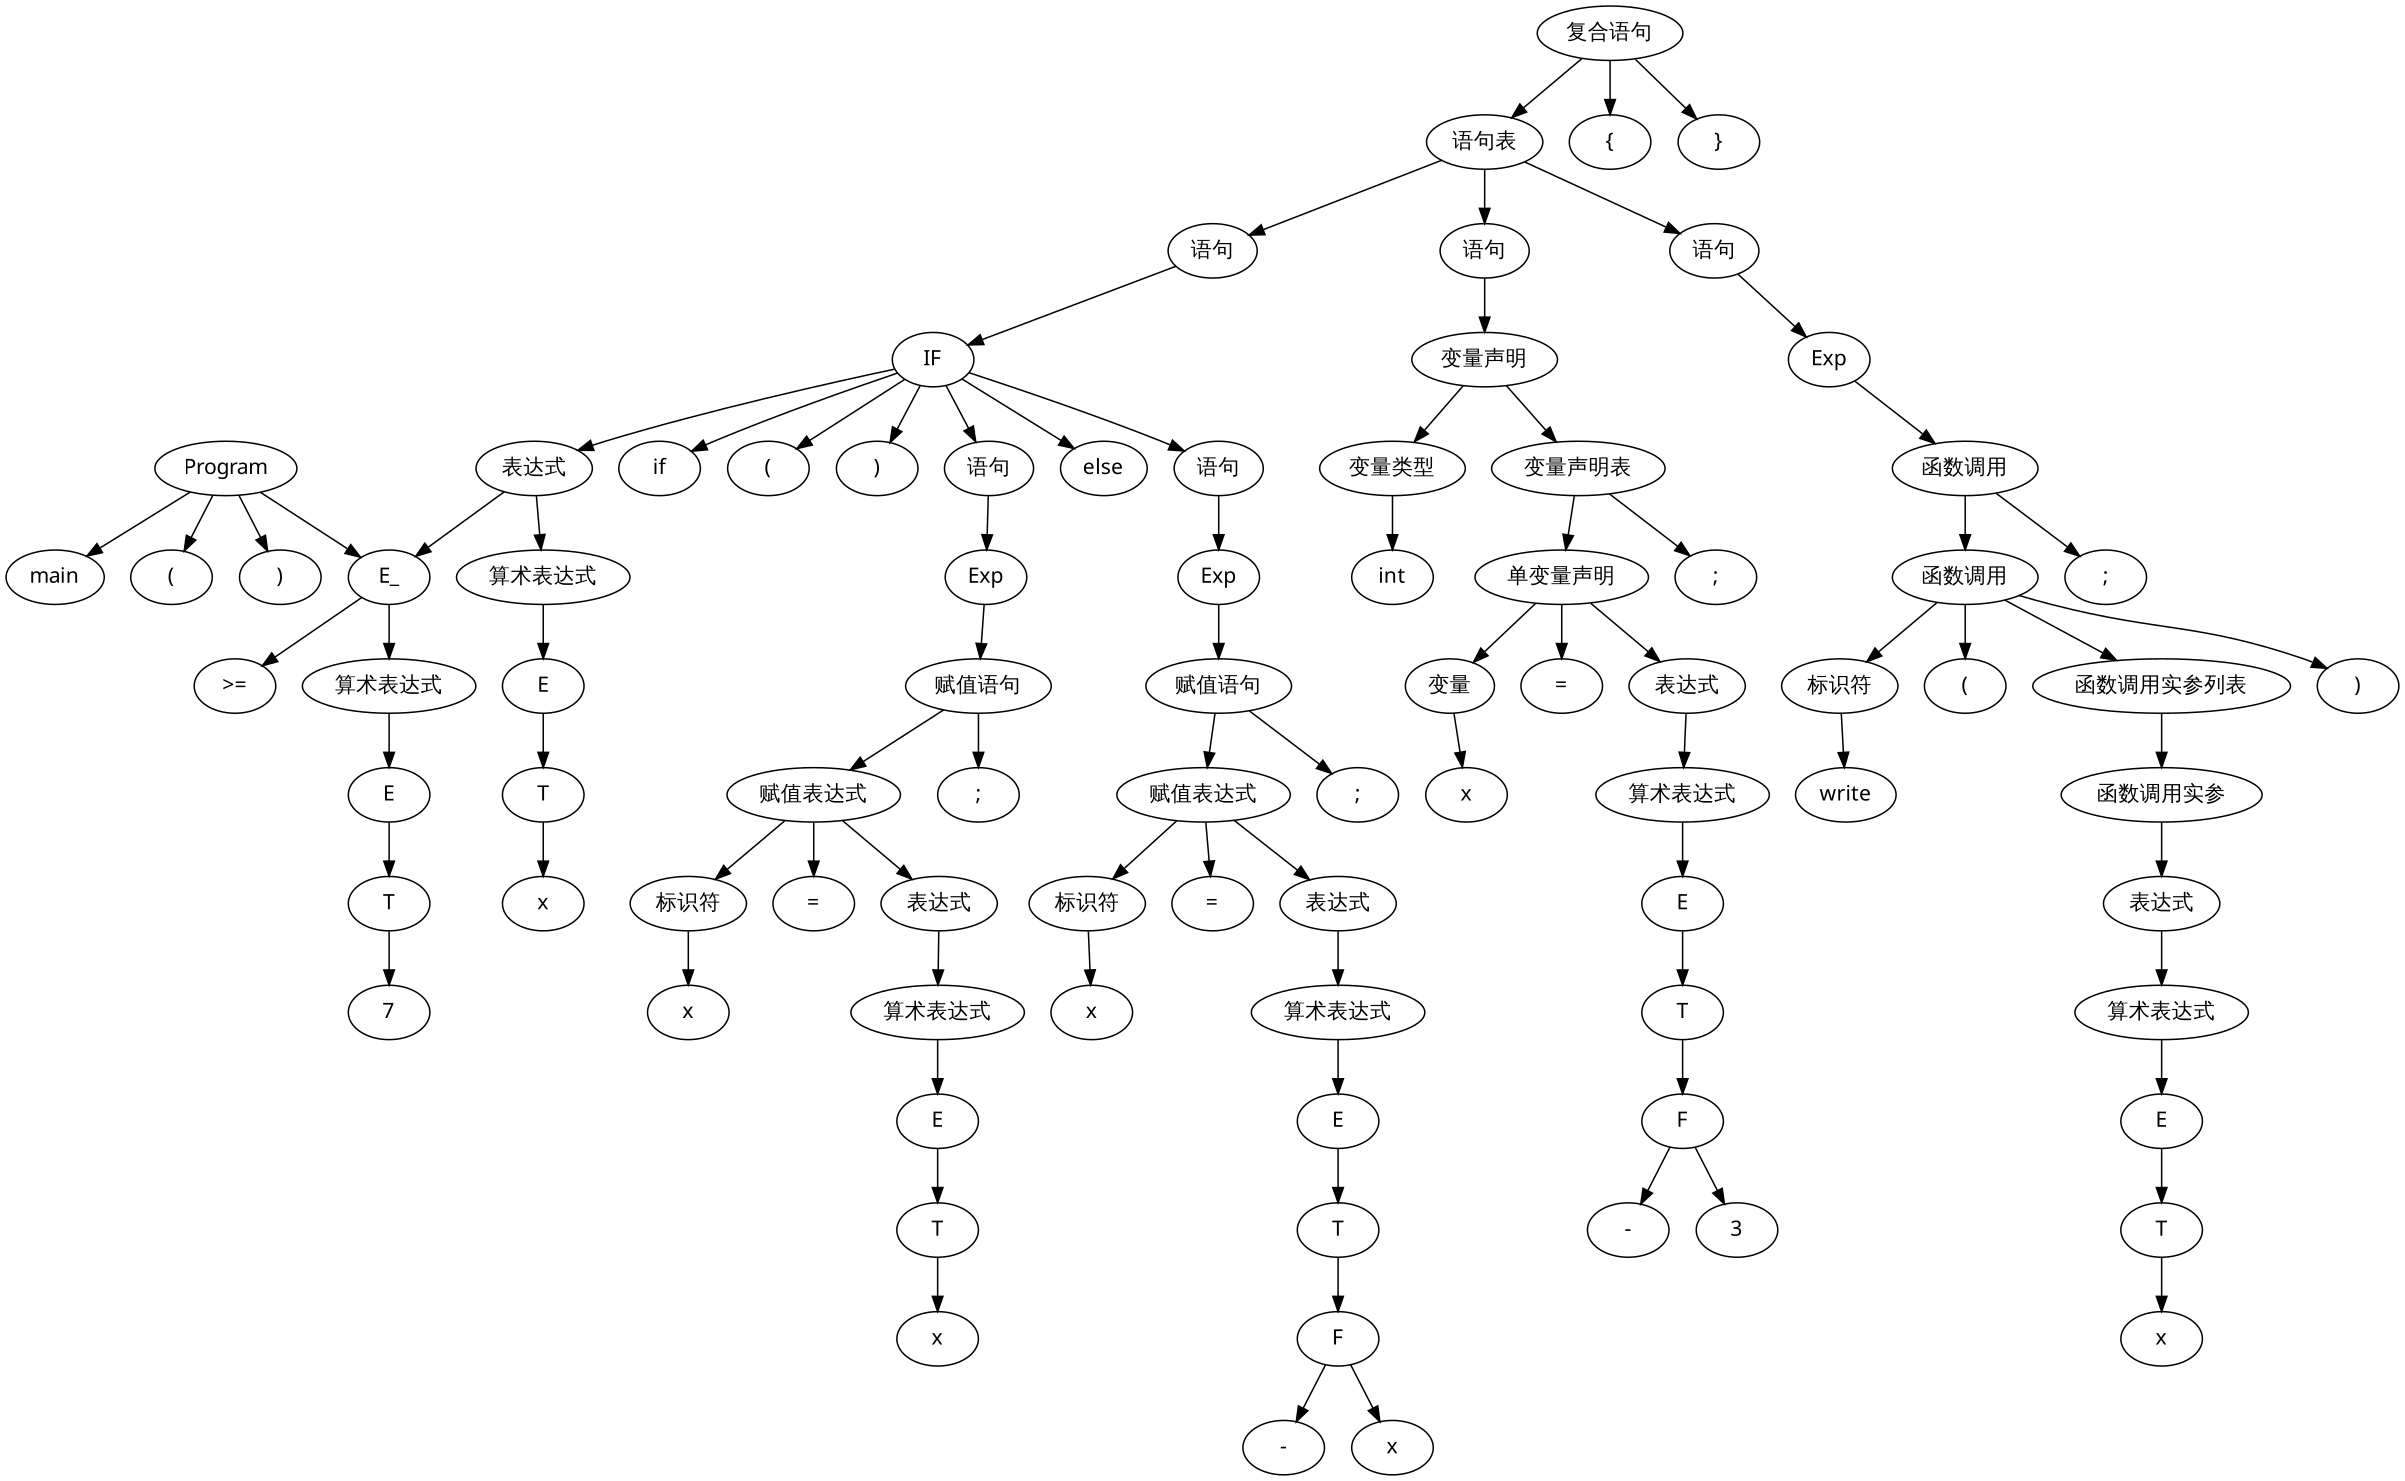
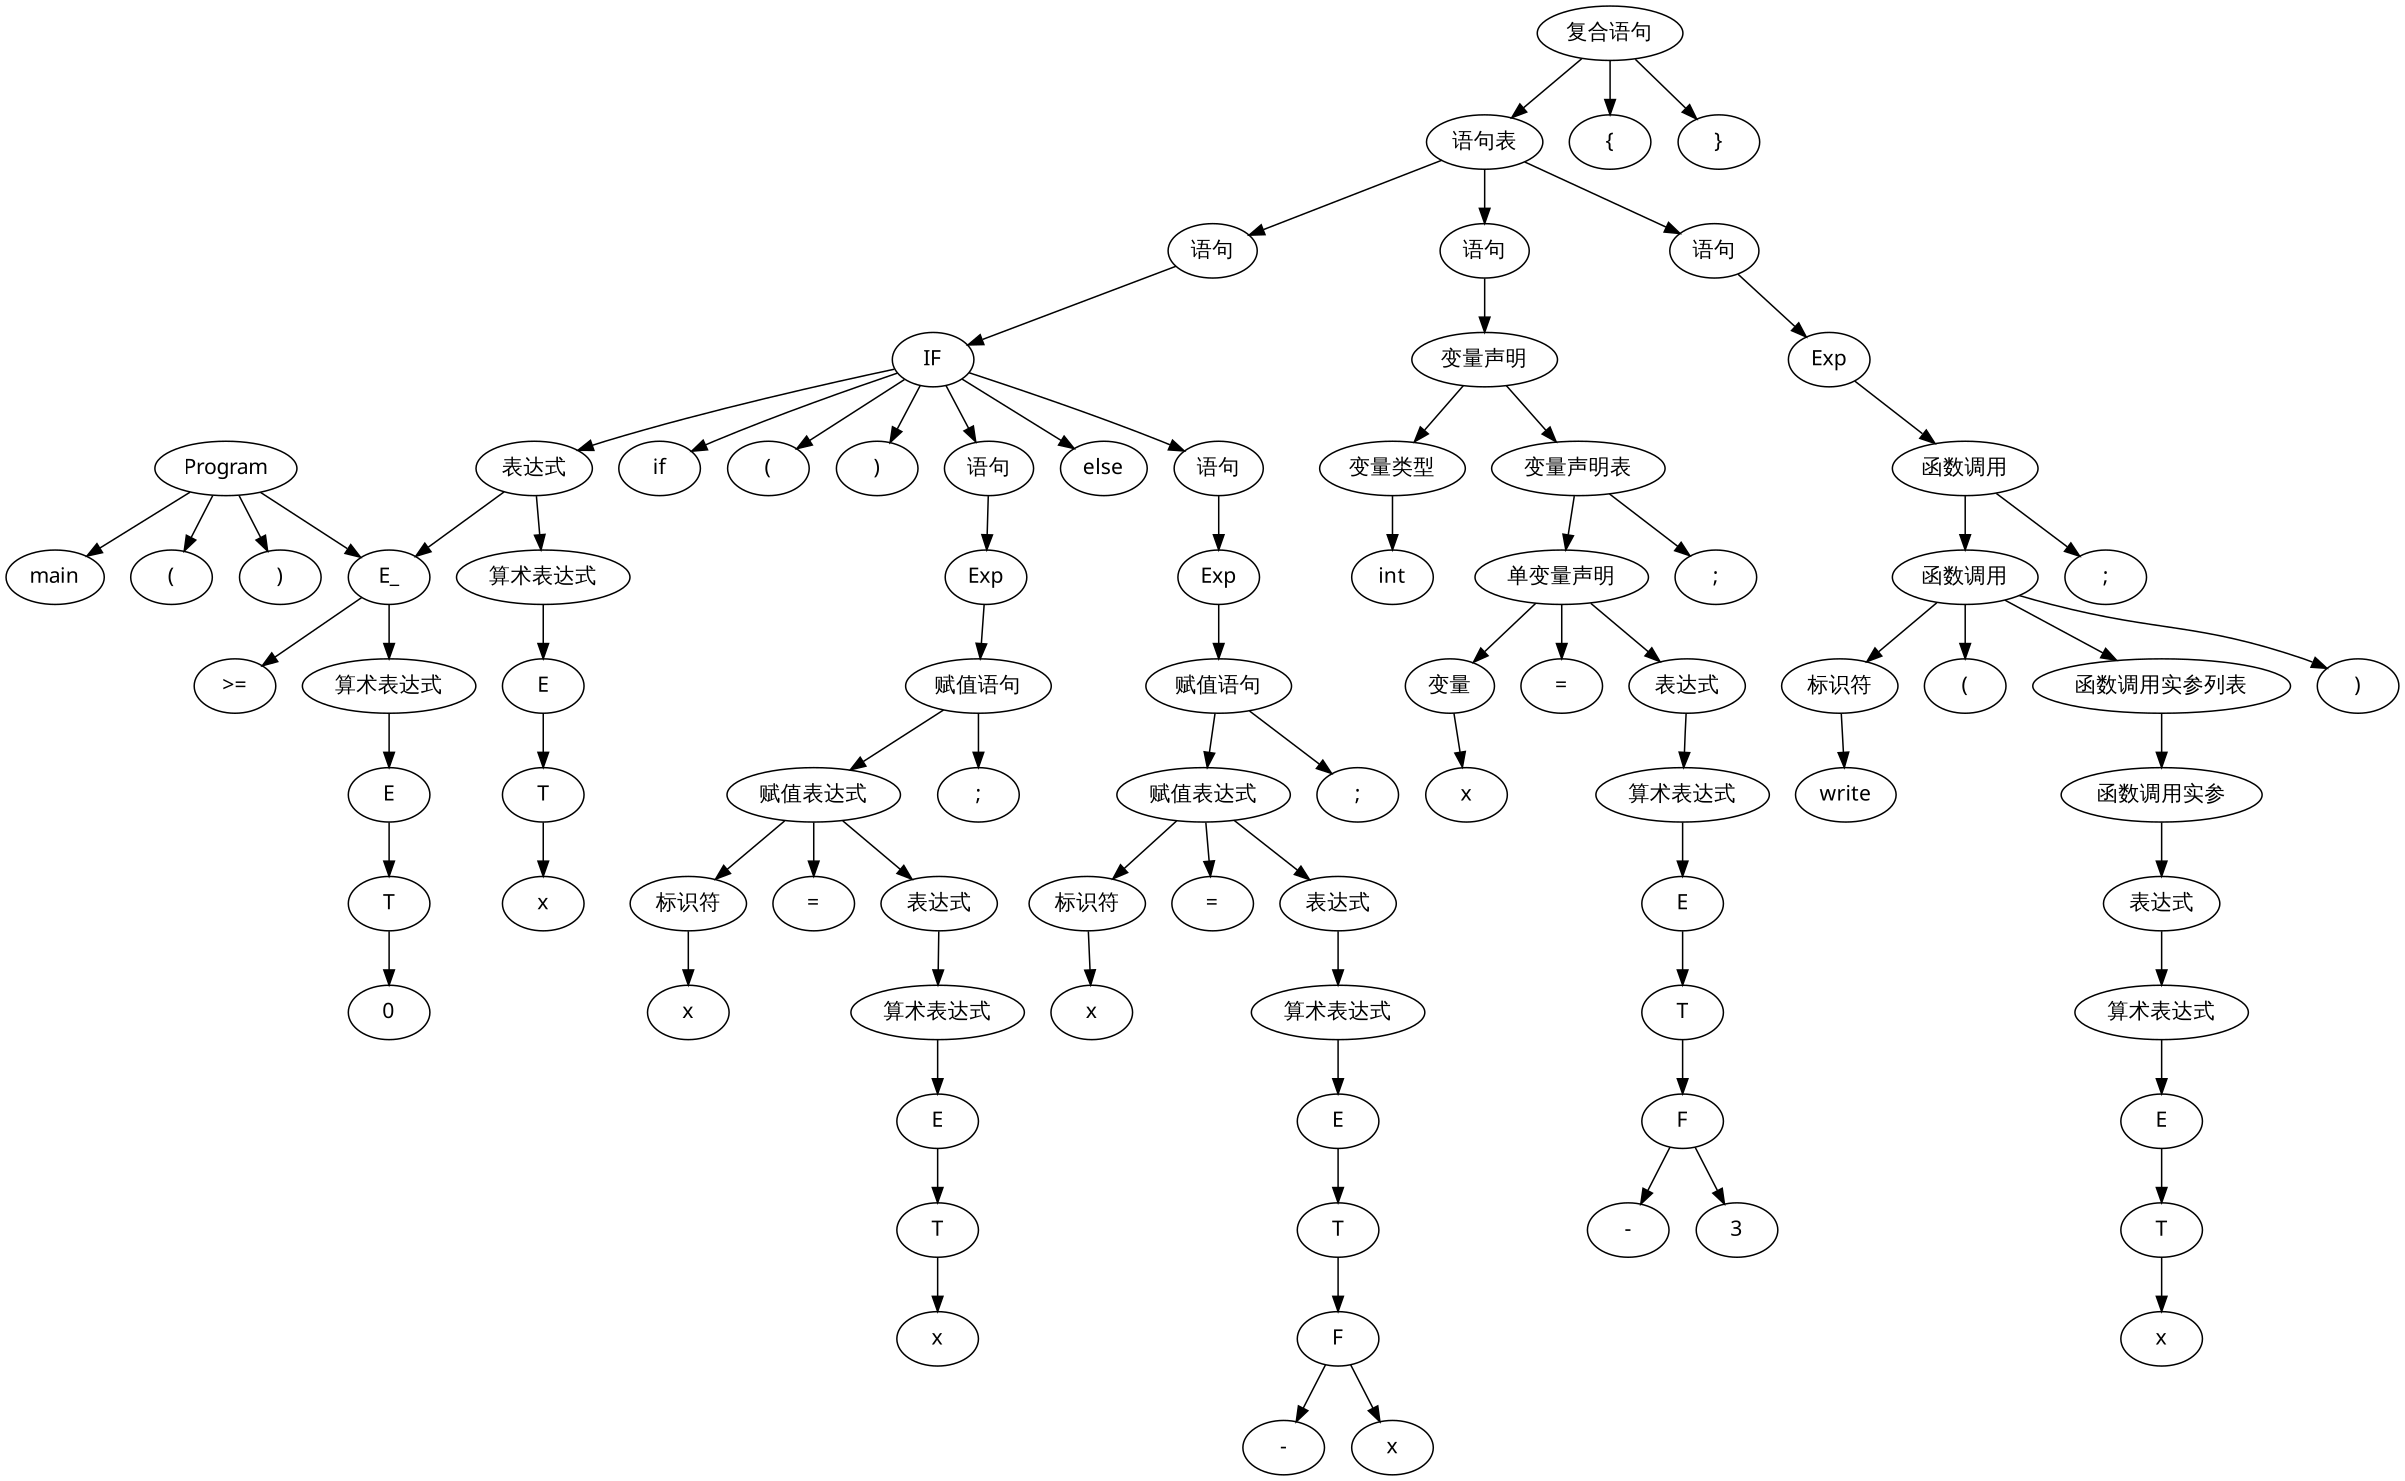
  digraph {
    node [fontname="Microsoft YaHei"]
    n1 [label=Program]
    n2 [label=main]
    n3 [label="("]
    n4 [label=")"]
    n5 [label=E_]
    n6 [label="复合语句"]
    n7 [label="{"]
    n8 [label="语句表"]
    n9 [label="}"]
    n10 [label="语句"]
    n11 [label="语句"]
    n12 [label="语句"]
    n13 [label="变量声明"]
    n14 [label=IF]
    n15 [label=Exp]
    n16 [label="变量类型"]
    n17 [label="变量声明表"]
    n18 [label=int]
    n19 [label="单变量声明"]
    n20 [label=";"]
    n21 [label="变量"]
    n22 [label="="]
    n23 [label="表达式"]
    n24 [label=x]
    n25 [label="算术表达式"]
    n26 [label=E]
    n27 [label=T]
    n28 [label=F]
    n29 [label="-"]
    n30 [label=3]
    n31 [label=if]
    n32 [label="("]
    n33 [label="表达式"]
    n34 [label=")"]
    n35 [label="语句"]
    n36 [label=else]
    n37 [label="语句"]
    n38 [label="算术表达式"]
    n39 [label=Exp]
    n40 [label=Exp]
    n41 [label=E]
    n42 [label=">="]
    n43 [label="算术表达式"]
    n44 [label=T]
    n45 [label=x]
    n46 [label=E]
    n47 [label=T]
-   n48 [label=7]
+   n48 [label=0]
    n49 [label="赋值语句"]
    n50 [label="赋值表达式"]
    n51 [label=";"]
    n52 [label="标识符"]
    n53 [label="="]
    n54 [label="表达式"]
    n55 [label=x]
    n56 [label="算术表达式"]
    n57 [label=E]
    n58 [label=T]
    n59 [label=x]
    n60 [label="赋值语句"]
    n61 [label="赋值表达式"]
    n62 [label=";"]
    n63 [label="标识符"]
    n64 [label="="]
    n65 [label="表达式"]
    n66 [label=x]
    n67 [label="算术表达式"]
    n68 [label=E]
    n69 [label=T]
    n70 [label=F]
    n71 [label="-"]
    n72 [label=x]
    n73 [label="函数调用"]
    n74 [label="函数调用"]
    n75 [label=";"]
    n76 [label="标识符"]
    n77 [label="("]
    n78 [label="函数调用实参列表"]
    n79 [label=")"]
    n80 [label=write]
    n81 [label="函数调用实参"]
    n82 [label="表达式"]
    n83 [label="算术表达式"]
    n84 [label=E]
    n85 [label=T]
    n86 [label=x]
    n1 -> n2
    n1 -> n3
    n1 -> n4
    n1 -> n5
    n5 -> n42
    n5 -> n43
    n6 -> n7
    n6 -> n8
    n6 -> n9
    n8 -> n10
    n8 -> n11
    n8 -> n12
    n10 -> n13
    n11 -> n14
    n12 -> n15
    n13 -> n16
    n13 -> n17
    n14 -> n31
    n14 -> n32
    n14 -> n33
    n14 -> n34
    n14 -> n35
    n14 -> n36
    n14 -> n37
    n15 -> n73
    n16 -> n18
    n17 -> n19
    n17 -> n20
    n19 -> n21
    n19 -> n22
    n19 -> n23
    n21 -> n24
    n23 -> n25
    n25 -> n26
    n26 -> n27
    n27 -> n28
    n28 -> n29
    n28 -> n30
    n33 -> n5
    n33 -> n38
    n35 -> n39
    n37 -> n40
    n38 -> n41
    n39 -> n49
    n40 -> n60
    n41 -> n44
    n43 -> n46
    n44 -> n45
    n46 -> n47
    n47 -> n48
    n49 -> n50
    n49 -> n51
    n50 -> n52
    n50 -> n53
    n50 -> n54
    n52 -> n55
    n54 -> n56
    n56 -> n57
    n57 -> n58
    n58 -> n59
    n60 -> n61
    n60 -> n62
    n61 -> n63
    n61 -> n64
    n61 -> n65
    n63 -> n66
    n65 -> n67
    n67 -> n68
    n68 -> n69
    n69 -> n70
    n70 -> n71
    n70 -> n72
    n73 -> n74
    n73 -> n75
    n74 -> n76
    n74 -> n77
    n74 -> n78
    n74 -> n79
    n76 -> n80
    n78 -> n81
    n81 -> n82
    n82 -> n83
    n83 -> n84
    n84 -> n85
    n85 -> n86
  }
